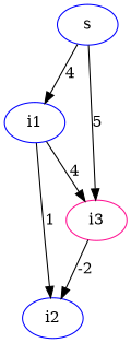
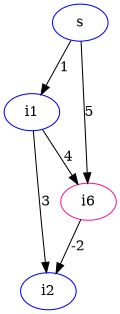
  digraph {
    rankdir=TB
    node [color=blue]
    s
    i1
-   i3 [color=deeppink]
+   i3 [color=deeppink label=i6]
    i2
-   s -> i1 [label=4]
+   s -> i1 [label=1]
    s -> i3 [label=5]
    i1 -> i3 [label=4]
-   i1 -> i2 [label=1]
+   i1 -> i2 [label=3]
    i3 -> i2 [label=-2]
  }
